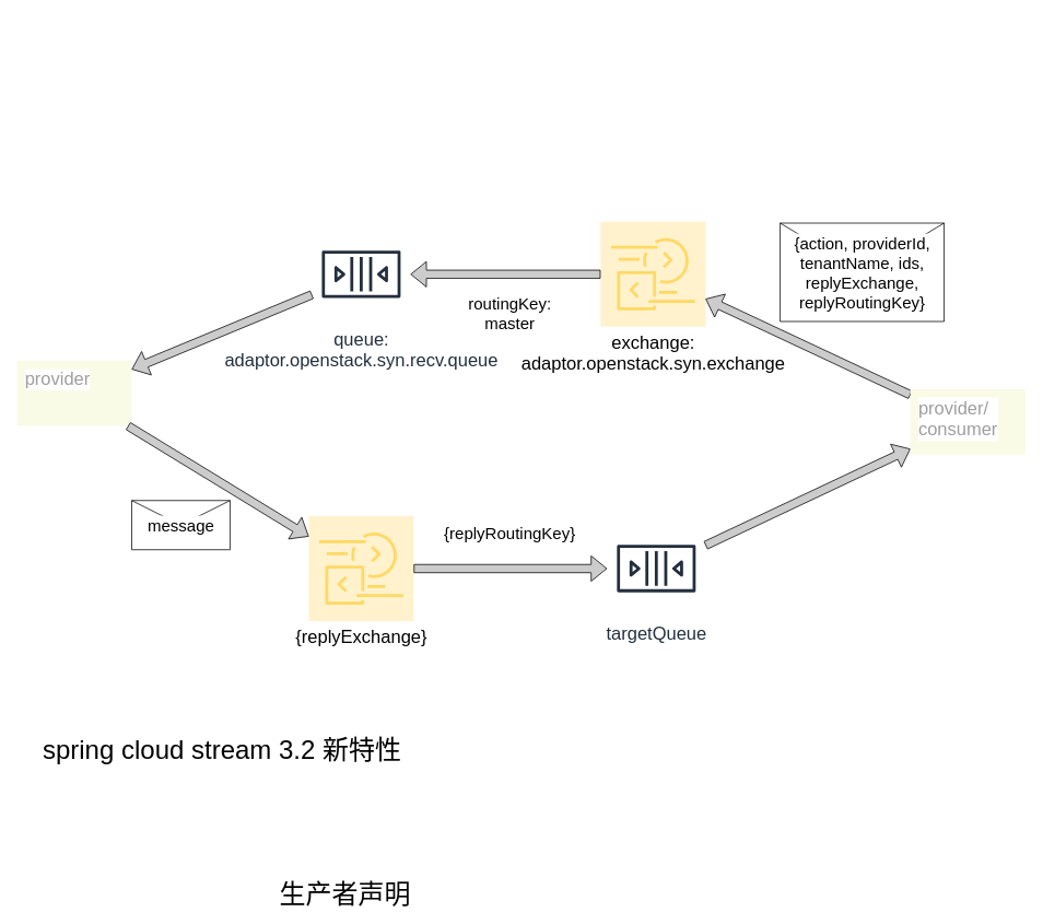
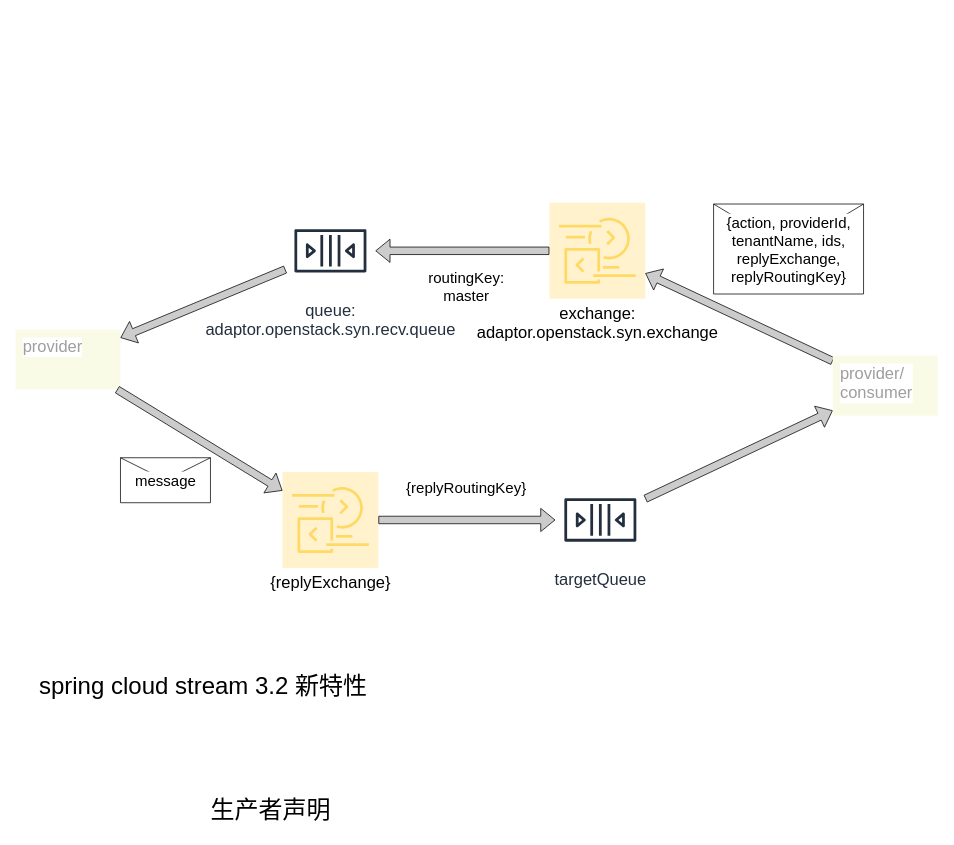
  <mxCell id="0" />
  <mxCell id="1" parent="0" />
  <mxCell id="2" value="" style="group;rotation=90;" parent="1" vertex="1" connectable="0"><mxGeometry x="350" y="20" width="800" height="988.0" as="geometry" /></mxCell>
  <mxCell id="3" value="&lt;font style=&quot;font-size: 22px;&quot;&gt;exchange: &lt;br&gt;adaptor.openstack.syn.exchange&lt;/font&gt;" style="sketch=0;points=[[0,0,0],[0.25,0,0],[0.5,0,0],[0.75,0,0],[1,0,0],[0,1,0],[0.25,1,0],[0.5,1,0],[0.75,1,0],[1,1,0],[0,0.25,0],[0,0.5,0],[0,0.75,0],[1,0.25,0],[1,0.5,0],[1,0.75,0]];outlineConnect=0;gradientDirection=north;fillColor=#fff2cc;strokeColor=#FFD966;dashed=0;verticalLabelPosition=bottom;verticalAlign=top;align=center;html=1;fontSize=12;fontStyle=0;aspect=fixed;shape=mxgraph.aws4.resourceIcon;resIcon=mxgraph.aws4.data_exchange;labelBackgroundColor=#FFFFFF;rotation=0;" parent="2" vertex="1"><mxGeometry x="382" y="250" width="128" height="128" as="geometry" /></mxCell>
  <mxCell id="4" value="" style="endArrow=classic;html=1;rounded=0;fontSize=20;fillColor=#CCCCCC;shape=flexArrow;" parent="2" source="15" target="3" edge="1"><mxGeometry relative="1" as="geometry"><mxPoint x="737" y="487" as="sourcePoint" /><mxPoint x="490" y="344" as="targetPoint" /></mxGeometry></mxCell>
  <mxCell id="5" value="{action, providerId, &lt;br&gt;tenantName, ids,&lt;br&gt;replyExchange,&lt;br&gt;replyRoutingKey}" style="shape=message;html=1;outlineConnect=0;labelBackgroundColor=#FFFFFF;fontSize=20;rotation=0;" parent="4" vertex="1"><mxGeometry width="200" height="120" relative="1" as="geometry"><mxPoint x="-34" y="-151" as="offset" /></mxGeometry></mxCell>
  <mxCell id="6" value="queue: &lt;br&gt;adaptor.openstack.syn.recv.queue" style="sketch=0;outlineConnect=0;fontColor=#232F3E;gradientColor=none;strokeColor=#232F3E;fillColor=#ffffff;dashed=0;verticalLabelPosition=bottom;verticalAlign=top;align=center;html=1;fontSize=22;fontStyle=0;aspect=fixed;shape=mxgraph.aws4.resourceIcon;resIcon=mxgraph.aws4.queue;labelBackgroundColor=#FFFFFF;rotation=0;" parent="2" vertex="1"><mxGeometry x="30" y="254" width="120" height="120" as="geometry" /></mxCell>
  <mxCell id="7" style="edgeStyle=orthogonalEdgeStyle;shape=flexArrow;rounded=0;orthogonalLoop=1;jettySize=auto;html=1;fontSize=20;fillColor=#CCCCCC;" parent="2" source="3" target="6" edge="1"><mxGeometry relative="1" as="geometry" /></mxCell>
  <mxCell id="8" value="routingKey: &lt;br&gt;master" style="edgeLabel;html=1;align=center;verticalAlign=middle;resizable=0;points=[];fontSize=20;rotation=0;" parent="7" vertex="1" connectable="0"><mxGeometry x="-0.196" y="1" relative="1" as="geometry"><mxPoint x="-19" y="45" as="offset" /></mxGeometry></mxCell>
  <mxCell id="9" value="&lt;span style=&quot;font-size: 22px;&quot;&gt;{replyExchange}&lt;/span&gt;" style="sketch=0;points=[[0,0,0],[0.25,0,0],[0.5,0,0],[0.75,0,0],[1,0,0],[0,1,0],[0.25,1,0],[0.5,1,0],[0.75,1,0],[1,1,0],[0,0.25,0],[0,0.5,0],[0,0.75,0],[1,0.25,0],[1,0.5,0],[1,0.75,0]];outlineConnect=0;gradientDirection=north;fillColor=#fff2cc;strokeColor=#FFD966;dashed=0;verticalLabelPosition=bottom;verticalAlign=top;align=center;html=1;fontSize=12;fontStyle=0;aspect=fixed;shape=mxgraph.aws4.resourceIcon;resIcon=mxgraph.aws4.data_exchange;labelBackgroundColor=#FFFFFF;rotation=0;" parent="2" vertex="1"><mxGeometry x="26" y="609" width="128" height="128" as="geometry" /></mxCell>
  <mxCell id="10" value="targetQueue" style="sketch=0;outlineConnect=0;fontColor=#232F3E;gradientColor=none;strokeColor=#232F3E;fillColor=#ffffff;dashed=0;verticalLabelPosition=bottom;verticalAlign=top;align=center;html=1;fontSize=22;fontStyle=0;aspect=fixed;shape=mxgraph.aws4.resourceIcon;resIcon=mxgraph.aws4.queue;labelBackgroundColor=#FFFFFF;rotation=0;" parent="2" vertex="1"><mxGeometry x="390" y="613" width="120" height="120" as="geometry" /></mxCell>
  <mxCell id="11" value="{replyRoutingKey}" style="edgeLabel;html=1;align=center;verticalAlign=middle;resizable=0;points=[];fontSize=20;rotation=0;" parent="2" vertex="1" connectable="0"><mxGeometry x="270" y="629" as="geometry" /></mxCell>
  <mxCell id="12" style="edgeStyle=orthogonalEdgeStyle;shape=flexArrow;rounded=0;orthogonalLoop=1;jettySize=auto;html=1;fontSize=22;fillColor=#CCCCCC;" parent="2" source="9" target="10" edge="1"><mxGeometry relative="1" as="geometry" /></mxCell>
  <mxCell id="13" value="" style="shape=flexArrow;endArrow=classic;html=1;rounded=0;fontSize=22;fillColor=#CCCCCC;" parent="2" source="10" target="15" edge="1"><mxGeometry width="50" height="50" relative="1" as="geometry"><mxPoint x="730" y="603" as="sourcePoint" /><mxPoint x="737" y="502" as="targetPoint" /></mxGeometry></mxCell>
  <mxCell id="14" value="message" style="shape=message;html=1;outlineConnect=0;labelBackgroundColor=#FFFFFF;fontSize=20;rotation=0;" parent="2" vertex="1"><mxGeometry x="-190" y="590" width="120" height="60" as="geometry" /></mxCell>
  <mxCell id="15" value="provider/&lt;br&gt;consumer" style="sketch=0;points=[[0,0,0],[0.25,0,0],[0.5,0,0],[0.75,0,0],[1,0,0],[1,0.25,0],[1,0.5,0],[1,0.75,0],[1,1,0],[0.75,1,0],[0.5,1,0],[0.25,1,0],[0,1,0],[0,0.75,0],[0,0.5,0],[0,0.25,0]];rounded=1;absoluteArcSize=1;arcSize=2;html=1;strokeColor=none;gradientColor=none;shadow=0;dashed=0;fontSize=22;fontColor=#9E9E9E;align=left;verticalAlign=top;spacing=10;spacingTop=-4;fillColor=#F9FBE7;labelBackgroundColor=#FFFFFF;rotation=0;" parent="2" vertex="1"><mxGeometry x="760" y="454" width="140" height="80" as="geometry" /></mxCell>
  <mxCell id="16" value="spring cloud stream 3.2 新特性" style="text;html=1;align=center;verticalAlign=middle;resizable=0;points=[];autosize=1;strokeColor=none;fillColor=none;fontSize=32;" vertex="1" parent="2"><mxGeometry x="-310" y="870.0" width="460" height="50" as="geometry" /></mxCell>
  <mxCell id="17" value="provider" style="sketch=0;points=[[0,0,0],[0.25,0,0],[0.5,0,0],[0.75,0,0],[1,0,0],[1,0.25,0],[1,0.5,0],[1,0.75,0],[1,1,0],[0.75,1,0],[0.5,1,0],[0.25,1,0],[0,1,0],[0,0.75,0],[0,0.5,0],[0,0.25,0]];rounded=1;absoluteArcSize=1;arcSize=2;html=1;strokeColor=none;gradientColor=none;shadow=0;dashed=0;fontSize=22;fontColor=#9E9E9E;align=left;verticalAlign=top;spacing=10;spacingTop=-4;fillColor=#F9FBE7;labelBackgroundColor=#FFFFFF;rotation=0;" parent="1" vertex="1"><mxGeometry x="20" y="439" width="140" height="80" as="geometry" /></mxCell>
  <mxCell id="18" value="" style="shape=flexArrow;endArrow=classic;html=1;rounded=0;fontSize=22;fillColor=#CCCCCC;" parent="1" source="6" target="17" edge="1"><mxGeometry width="50" height="50" relative="1" as="geometry"><mxPoint x="330" y="149" as="sourcePoint" /><mxPoint x="380" y="199" as="targetPoint" /></mxGeometry></mxCell>
  <mxCell id="19" value="" style="shape=flexArrow;endArrow=classic;html=1;rounded=0;fontSize=22;fillColor=#CCCCCC;" parent="1" source="17" target="9" edge="1"><mxGeometry width="50" height="50" relative="1" as="geometry"><mxPoint x="370" y="373" as="sourcePoint" /><mxPoint x="170" y="470" as="targetPoint" /></mxGeometry></mxCell>
- <mxCell id="20" value="生产者声明" style="text;html=1;align=center;verticalAlign=middle;resizable=0;points=[];autosize=1;strokeColor=none;fillColor=none;fontSize=32;" vertex="1" parent="1"><mxGeometry x="330" y="1065" width="180" height="50" as="geometry" /></mxCell>
+ <mxCell id="20" value="生产者声明" style="text;html=1;align=center;verticalAlign=middle;resizable=0;points=[];autosize=1;strokeColor=none;fillColor=none;fontSize=32;" vertex="1" parent="1"><mxGeometry x="270" y="1055" width="180" height="50" as="geometry" /></mxCell>
